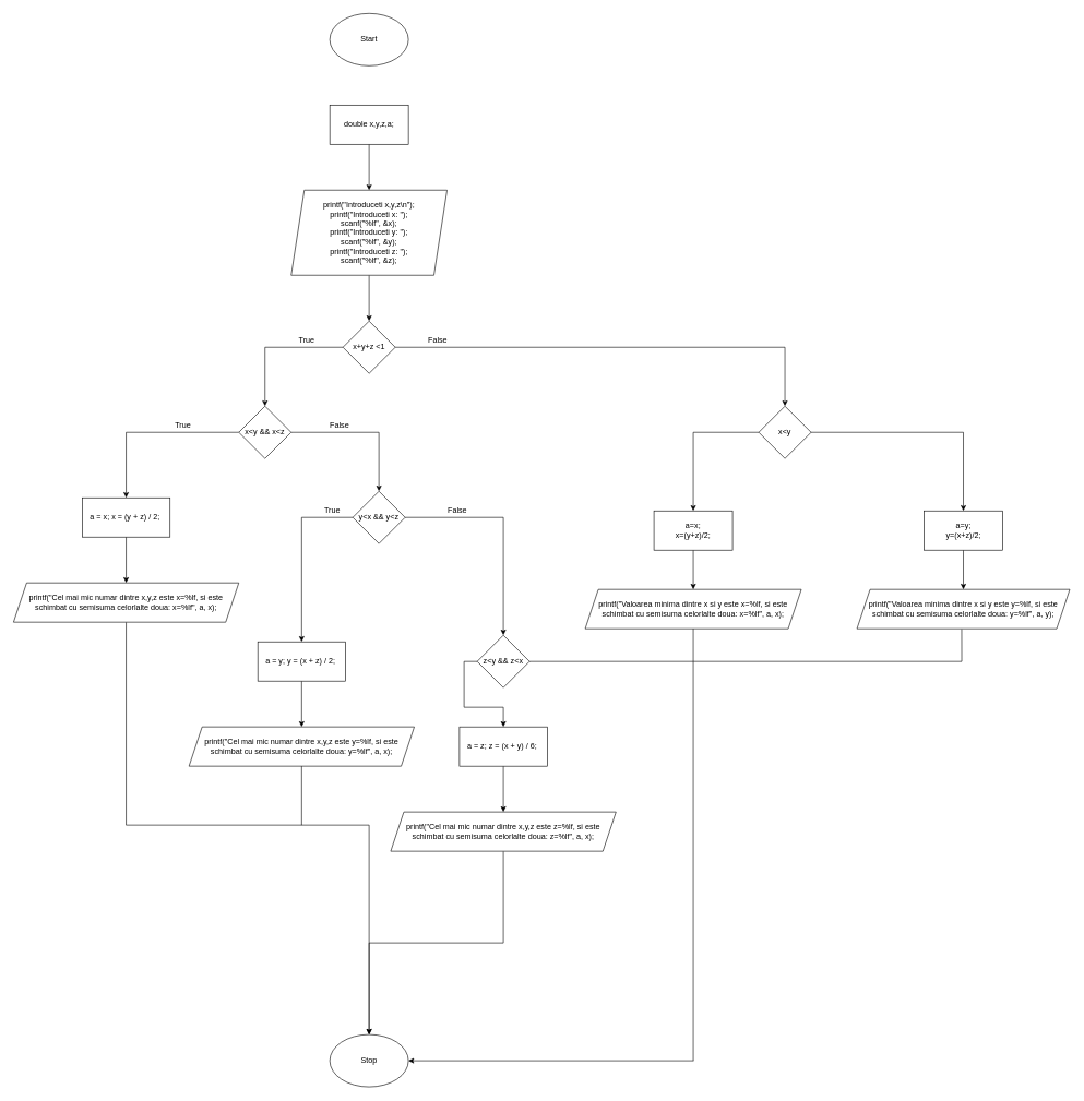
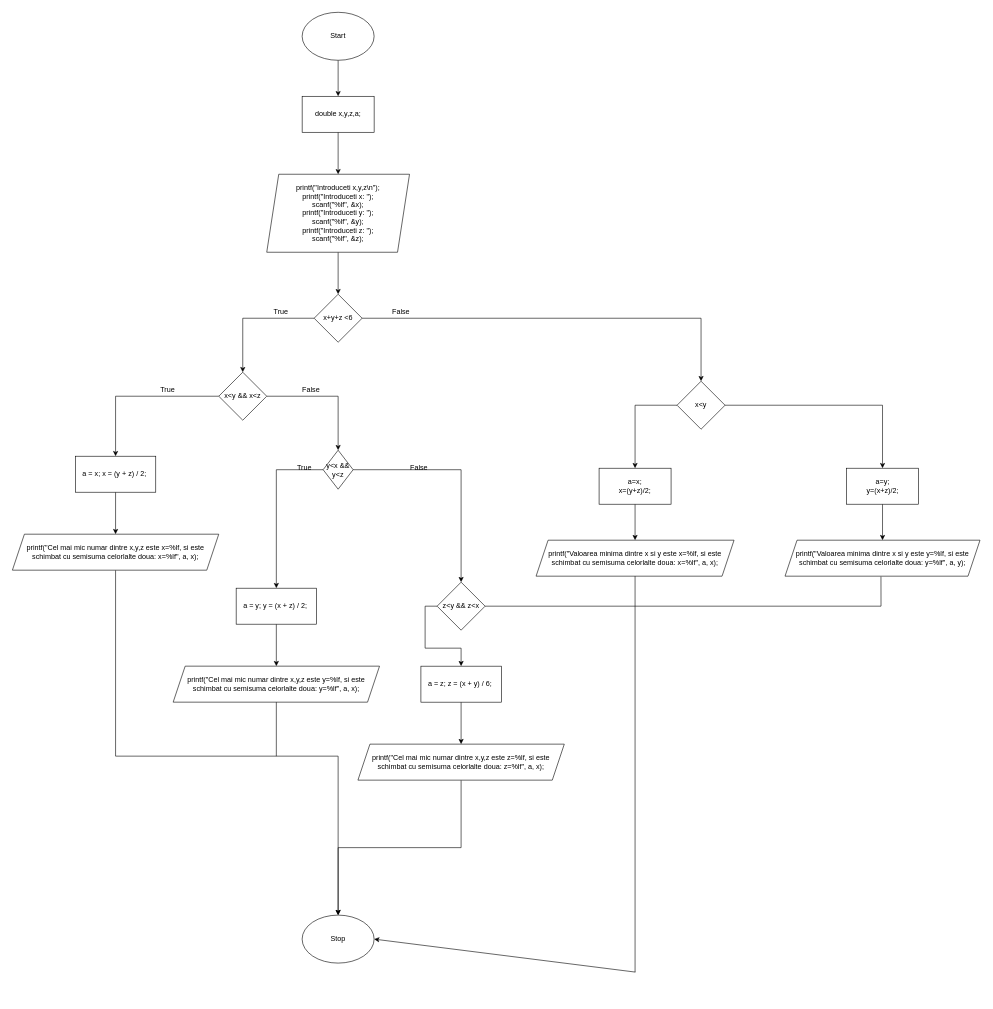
  <mxCell id="0" />
  <mxCell id="1" parent="0" />
+ <mxCell id="2" style="edgeStyle=orthogonalEdgeStyle;rounded=0;orthogonalLoop=1;jettySize=auto;html=1;exitX=0.5;exitY=1;exitDx=0;exitDy=0;" edge="1" parent="1" source="3" target="5"><mxGeometry relative="1" as="geometry" /></mxCell>
  <mxCell id="3" value="Start" style="ellipse;whiteSpace=wrap;html=1;" vertex="1" parent="1"><mxGeometry x="503" y="20" width="120" height="80" as="geometry" /></mxCell>
  <mxCell id="4" style="edgeStyle=orthogonalEdgeStyle;rounded=0;orthogonalLoop=1;jettySize=auto;html=1;exitX=0.5;exitY=1;exitDx=0;exitDy=0;" edge="1" parent="1" source="5" target="7"><mxGeometry relative="1" as="geometry" /></mxCell>
  <mxCell id="5" value="double x,y,z,a;" style="rounded=0;whiteSpace=wrap;html=1;" vertex="1" parent="1"><mxGeometry x="503" y="160" width="120" height="60" as="geometry" /></mxCell>
  <mxCell id="6" style="edgeStyle=orthogonalEdgeStyle;rounded=0;orthogonalLoop=1;jettySize=auto;html=1;exitX=0.5;exitY=1;exitDx=0;exitDy=0;" edge="1" parent="1" source="7" target="10"><mxGeometry relative="1" as="geometry" /></mxCell>
  <mxCell id="7" value="printf(&quot;Introduceti x,y,z\n&quot;);&lt;br&gt;printf(&quot;Introduceti x: &quot;); &lt;br&gt;scanf(&quot;%lf&quot;, &amp;amp;x); &lt;br&gt;printf(&quot;Introduceti y: &quot;); &lt;br&gt;scanf(&quot;%lf&quot;, &amp;amp;y); &lt;br&gt;printf(&quot;Introduceti z: &quot;); &lt;br&gt;scanf(&quot;%lf&quot;, &amp;amp;z);" style="shape=parallelogram;perimeter=parallelogramPerimeter;whiteSpace=wrap;html=1;fixedSize=1;" vertex="1" parent="1"><mxGeometry x="444" y="290" width="238" height="130" as="geometry" /></mxCell>
  <mxCell id="8" style="edgeStyle=orthogonalEdgeStyle;rounded=0;orthogonalLoop=1;jettySize=auto;html=1;exitX=0;exitY=0.5;exitDx=0;exitDy=0;entryX=0.5;entryY=0;entryDx=0;entryDy=0;" edge="1" parent="1" source="10" target="13"><mxGeometry relative="1" as="geometry" /></mxCell>
  <mxCell id="9" style="edgeStyle=orthogonalEdgeStyle;rounded=0;orthogonalLoop=1;jettySize=auto;html=1;exitX=1;exitY=0.5;exitDx=0;exitDy=0;entryX=0.5;entryY=0;entryDx=0;entryDy=0;" edge="1" parent="1" source="10" target="16"><mxGeometry relative="1" as="geometry" /></mxCell>
- <mxCell id="10" value="x+y+z &amp;lt;1" style="rhombus;whiteSpace=wrap;html=1;" vertex="1" parent="1"><mxGeometry x="523" y="490" width="80" height="80" as="geometry" /></mxCell>
+ <mxCell id="10" value="x+y+z &amp;lt;6" style="rhombus;whiteSpace=wrap;html=1;" vertex="1" parent="1"><mxGeometry x="523" y="490" width="80" height="80" as="geometry" /></mxCell>
  <mxCell id="11" style="edgeStyle=orthogonalEdgeStyle;rounded=0;orthogonalLoop=1;jettySize=auto;html=1;exitX=0;exitY=0.5;exitDx=0;exitDy=0;" edge="1" parent="1" source="13" target="20"><mxGeometry relative="1" as="geometry" /></mxCell>
  <mxCell id="12" style="edgeStyle=orthogonalEdgeStyle;rounded=0;orthogonalLoop=1;jettySize=auto;html=1;exitX=1;exitY=0.5;exitDx=0;exitDy=0;" edge="1" parent="1" source="13" target="29"><mxGeometry relative="1" as="geometry" /></mxCell>
  <mxCell id="13" value="x&amp;lt;y &amp;amp;&amp;amp; x&amp;lt;z" style="rhombus;whiteSpace=wrap;html=1;" vertex="1" parent="1"><mxGeometry x="364" y="620" width="80" height="80" as="geometry" /></mxCell>
  <mxCell id="14" style="edgeStyle=orthogonalEdgeStyle;rounded=0;orthogonalLoop=1;jettySize=auto;html=1;exitX=0;exitY=0.5;exitDx=0;exitDy=0;entryX=0.5;entryY=0;entryDx=0;entryDy=0;" edge="1" parent="1" source="16" target="40"><mxGeometry relative="1" as="geometry" /></mxCell>
  <mxCell id="15" style="edgeStyle=orthogonalEdgeStyle;rounded=0;orthogonalLoop=1;jettySize=auto;html=1;exitX=1;exitY=0.5;exitDx=0;exitDy=0;" edge="1" parent="1" source="16" target="43"><mxGeometry relative="1" as="geometry" /></mxCell>
- <mxCell id="16" value="x&amp;lt;y" style="rhombus;whiteSpace=wrap;html=1;" vertex="1" parent="1"><mxGeometry x="1158" y="620" width="80" height="80" as="geometry" /></mxCell>
+ <mxCell id="16" value="x&amp;lt;y" style="rhombus;whiteSpace=wrap;html=1;" vertex="1" parent="1"><mxGeometry x="1128" y="635" width="80" height="80" as="geometry" /></mxCell>
  <mxCell id="17" value="True" style="text;html=1;strokeColor=none;fillColor=none;align=center;verticalAlign=middle;whiteSpace=wrap;rounded=0;" vertex="1" parent="1"><mxGeometry x="448" y="510" width="40" height="20" as="geometry" /></mxCell>
  <mxCell id="18" value="False" style="text;html=1;strokeColor=none;fillColor=none;align=center;verticalAlign=middle;whiteSpace=wrap;rounded=0;" vertex="1" parent="1"><mxGeometry x="648" y="510" width="40" height="20" as="geometry" /></mxCell>
  <mxCell id="19" style="edgeStyle=orthogonalEdgeStyle;rounded=0;orthogonalLoop=1;jettySize=auto;html=1;exitX=0.5;exitY=1;exitDx=0;exitDy=0;" edge="1" parent="1" source="20" target="22"><mxGeometry relative="1" as="geometry" /></mxCell>
  <mxCell id="20" value="a = x; x = (y + z) / 2;&amp;nbsp;" style="rounded=0;whiteSpace=wrap;html=1;" vertex="1" parent="1"><mxGeometry x="125" y="760" width="134" height="60" as="geometry" /></mxCell>
  <mxCell id="21" style="edgeStyle=orthogonalEdgeStyle;rounded=0;orthogonalLoop=1;jettySize=auto;html=1;exitX=0.5;exitY=1;exitDx=0;exitDy=0;entryX=0.5;entryY=0;entryDx=0;entryDy=0;" edge="1" parent="1" source="22" target="45"><mxGeometry relative="1" as="geometry"><Array as="points"><mxPoint x="192" y="1260" /><mxPoint x="563" y="1260" /></Array></mxGeometry></mxCell>
  <mxCell id="22" value="&lt;span&gt;printf(&quot;Cel mai mic numar dintre x,y,z este x=%lf, si este schimbat cu semisuma celorlalte doua: x=%lf&quot;, a, x);&lt;/span&gt;" style="shape=parallelogram;perimeter=parallelogramPerimeter;whiteSpace=wrap;html=1;fixedSize=1;" vertex="1" parent="1"><mxGeometry x="20" y="890" width="344" height="60" as="geometry" /></mxCell>
  <mxCell id="23" style="edgeStyle=orthogonalEdgeStyle;rounded=0;orthogonalLoop=1;jettySize=auto;html=1;exitX=0.5;exitY=1;exitDx=0;exitDy=0;" edge="1" parent="1" source="24" target="25"><mxGeometry relative="1" as="geometry" /></mxCell>
  <mxCell id="24" value="a = y; y = (x + z) / 2;&amp;nbsp;" style="rounded=0;whiteSpace=wrap;html=1;" vertex="1" parent="1"><mxGeometry x="393" y="980" width="134" height="60" as="geometry" /></mxCell>
  <mxCell id="25" value="&lt;span&gt;printf(&quot;Cel mai mic numar dintre x,y,z este y=%lf, si este schimbat cu semisuma celorlalte doua: y=%lf&quot;, a, x);&lt;/span&gt;" style="shape=parallelogram;perimeter=parallelogramPerimeter;whiteSpace=wrap;html=1;fixedSize=1;" vertex="1" parent="1"><mxGeometry x="288" y="1110" width="344" height="60" as="geometry" /></mxCell>
  <mxCell id="26" value="True" style="text;html=1;strokeColor=none;fillColor=none;align=center;verticalAlign=middle;whiteSpace=wrap;rounded=0;" vertex="1" parent="1"><mxGeometry x="259" y="640" width="40" height="20" as="geometry" /></mxCell>
  <mxCell id="27" style="edgeStyle=orthogonalEdgeStyle;rounded=0;orthogonalLoop=1;jettySize=auto;html=1;exitX=0;exitY=0.5;exitDx=0;exitDy=0;" edge="1" parent="1" source="29" target="24"><mxGeometry relative="1" as="geometry" /></mxCell>
  <mxCell id="28" style="edgeStyle=orthogonalEdgeStyle;rounded=0;orthogonalLoop=1;jettySize=auto;html=1;exitX=1;exitY=0.5;exitDx=0;exitDy=0;" edge="1" parent="1" source="29" target="33"><mxGeometry relative="1" as="geometry" /></mxCell>
- <mxCell id="29" value="y&amp;lt;x &amp;amp;&amp;amp; y&amp;lt;z" style="rhombus;whiteSpace=wrap;html=1;" vertex="1" parent="1"><mxGeometry x="538" y="750" width="80" height="80" as="geometry" /></mxCell>
+ <mxCell id="29" value="y&amp;lt;x &amp;amp;&amp;amp; y&amp;lt;z" style="rhombus;whiteSpace=wrap;html=1;" vertex="1" parent="1"><mxGeometry x="538" y="750" width="50" height="65" as="geometry" /></mxCell>
  <mxCell id="30" value="False" style="text;html=1;strokeColor=none;fillColor=none;align=center;verticalAlign=middle;whiteSpace=wrap;rounded=0;" vertex="1" parent="1"><mxGeometry x="498" y="640" width="40" height="20" as="geometry" /></mxCell>
  <mxCell id="31" value="True" style="text;html=1;strokeColor=none;fillColor=none;align=center;verticalAlign=middle;whiteSpace=wrap;rounded=0;" vertex="1" parent="1"><mxGeometry x="487" y="770" width="40" height="20" as="geometry" /></mxCell>
  <mxCell id="32" style="edgeStyle=orthogonalEdgeStyle;rounded=0;orthogonalLoop=1;jettySize=auto;html=1;exitX=0;exitY=0.5;exitDx=0;exitDy=0;" edge="1" parent="1" source="33" target="36"><mxGeometry relative="1" as="geometry" /></mxCell>
  <mxCell id="33" value="z&amp;lt;y &amp;amp;&amp;amp; z&amp;lt;x" style="rhombus;whiteSpace=wrap;html=1;" vertex="1" parent="1"><mxGeometry x="728" y="970" width="80" height="80" as="geometry" /></mxCell>
  <mxCell id="34" value="False" style="text;html=1;strokeColor=none;fillColor=none;align=center;verticalAlign=middle;whiteSpace=wrap;rounded=0;" vertex="1" parent="1"><mxGeometry x="678" y="770" width="40" height="20" as="geometry" /></mxCell>
  <mxCell id="35" style="edgeStyle=orthogonalEdgeStyle;rounded=0;orthogonalLoop=1;jettySize=auto;html=1;exitX=0.5;exitY=1;exitDx=0;exitDy=0;" edge="1" parent="1" source="36" target="38"><mxGeometry relative="1" as="geometry" /></mxCell>
  <mxCell id="36" value="a = z; z = (x + y) / 6;&amp;nbsp;" style="rounded=0;whiteSpace=wrap;html=1;" vertex="1" parent="1"><mxGeometry x="701" y="1110" width="134" height="60" as="geometry" /></mxCell>
  <mxCell id="37" style="edgeStyle=orthogonalEdgeStyle;rounded=0;orthogonalLoop=1;jettySize=auto;html=1;exitX=0.5;exitY=1;exitDx=0;exitDy=0;entryX=0.5;entryY=0;entryDx=0;entryDy=0;" edge="1" parent="1" source="38" target="45"><mxGeometry relative="1" as="geometry" /></mxCell>
  <mxCell id="38" value="&lt;span&gt;printf(&quot;Cel mai mic numar dintre x,y,z este z=%lf, si este schimbat cu semisuma celorlalte doua: z=%lf&quot;, a, x);&lt;/span&gt;" style="shape=parallelogram;perimeter=parallelogramPerimeter;whiteSpace=wrap;html=1;fixedSize=1;" vertex="1" parent="1"><mxGeometry x="596" y="1240" width="344" height="60" as="geometry" /></mxCell>
  <mxCell id="39" style="edgeStyle=orthogonalEdgeStyle;rounded=0;orthogonalLoop=1;jettySize=auto;html=1;exitX=0.5;exitY=1;exitDx=0;exitDy=0;" edge="1" parent="1" source="40" target="41"><mxGeometry relative="1" as="geometry" /></mxCell>
  <mxCell id="40" value="a=x;&lt;br&gt;x=(y+z)/2;" style="rounded=0;whiteSpace=wrap;html=1;" vertex="1" parent="1"><mxGeometry x="998" y="780" width="120" height="60" as="geometry" /></mxCell>
  <mxCell id="41" value="printf(&quot;Valoarea minima dintre x si y este x=%lf, si este schimbat cu semisuma celorlalte doua: x=%lf&quot;, a, x);" style="shape=parallelogram;perimeter=parallelogramPerimeter;whiteSpace=wrap;html=1;fixedSize=1;" vertex="1" parent="1"><mxGeometry x="893" y="900" width="330" height="60" as="geometry" /></mxCell>
  <mxCell id="42" style="edgeStyle=orthogonalEdgeStyle;rounded=0;orthogonalLoop=1;jettySize=auto;html=1;exitX=0.5;exitY=1;exitDx=0;exitDy=0;" edge="1" parent="1" source="43" target="44"><mxGeometry relative="1" as="geometry" /></mxCell>
  <mxCell id="43" value="a=y;&lt;br&gt;y=(x+z)/2;" style="rounded=0;whiteSpace=wrap;html=1;" vertex="1" parent="1"><mxGeometry x="1410.5" y="780" width="120" height="60" as="geometry" /></mxCell>
  <mxCell id="44" value="printf(&quot;Valoarea minima dintre x si y este y=%lf, si este schimbat cu semisuma celorlalte doua: y=%lf&quot;, a, y);" style="shape=parallelogram;perimeter=parallelogramPerimeter;whiteSpace=wrap;html=1;fixedSize=1;" vertex="1" parent="1"><mxGeometry x="1308" y="900" width="325" height="60" as="geometry" /></mxCell>
- <mxCell id="45" value="Stop" style="ellipse;whiteSpace=wrap;html=1;" vertex="1" parent="1"><mxGeometry x="503" y="1580" width="120" height="80" as="geometry" /></mxCell>
+ <mxCell id="45" value="Stop" style="ellipse;whiteSpace=wrap;html=1;" vertex="1" parent="1"><mxGeometry x="503" y="1525" width="120" height="80" as="geometry" /></mxCell>
  <mxCell id="46" value="" style="endArrow=none;html=1;entryX=0.5;entryY=1;entryDx=0;entryDy=0;" edge="1" parent="1" target="25"><mxGeometry width="50" height="50" relative="1" as="geometry"><mxPoint x="460" y="1260" as="sourcePoint" /><mxPoint x="558" y="1210" as="targetPoint" /></mxGeometry></mxCell>
  <mxCell id="47" value="" style="endArrow=none;html=1;entryX=1;entryY=0.5;entryDx=0;entryDy=0;" edge="1" parent="1" target="33"><mxGeometry width="50" height="50" relative="1" as="geometry"><mxPoint x="1058" y="1010" as="sourcePoint" /><mxPoint x="808" y="1010" as="targetPoint" /></mxGeometry></mxCell>
  <mxCell id="48" value="" style="endArrow=none;html=1;entryX=0.5;entryY=1;entryDx=0;entryDy=0;" edge="1" parent="1" target="41"><mxGeometry width="50" height="50" relative="1" as="geometry"><mxPoint x="1058" y="1010" as="sourcePoint" /><mxPoint x="1068" y="1220" as="targetPoint" /></mxGeometry></mxCell>
  <mxCell id="49" value="" style="endArrow=none;html=1;" edge="1" parent="1"><mxGeometry width="50" height="50" relative="1" as="geometry"><mxPoint x="1058" y="1620" as="sourcePoint" /><mxPoint x="1058" y="1010" as="targetPoint" /></mxGeometry></mxCell>
  <mxCell id="50" value="" style="endArrow=classic;html=1;entryX=1;entryY=0.5;entryDx=0;entryDy=0;" edge="1" parent="1" target="45"><mxGeometry width="50" height="50" relative="1" as="geometry"><mxPoint x="1058.571" y="1620" as="sourcePoint" /><mxPoint x="608" y="1550" as="targetPoint" /></mxGeometry></mxCell>
  <mxCell id="51" value="" style="endArrow=none;html=1;" edge="1" parent="1"><mxGeometry width="50" height="50" relative="1" as="geometry"><mxPoint x="1058" y="1010" as="sourcePoint" /><mxPoint x="1468" y="1010" as="targetPoint" /></mxGeometry></mxCell>
  <mxCell id="52" value="" style="endArrow=none;html=1;entryX=0.492;entryY=1.012;entryDx=0;entryDy=0;entryPerimeter=0;" edge="1" parent="1" target="44"><mxGeometry width="50" height="50" relative="1" as="geometry"><mxPoint x="1468" y="1010" as="sourcePoint" /><mxPoint x="1448" y="970" as="targetPoint" /></mxGeometry></mxCell>
